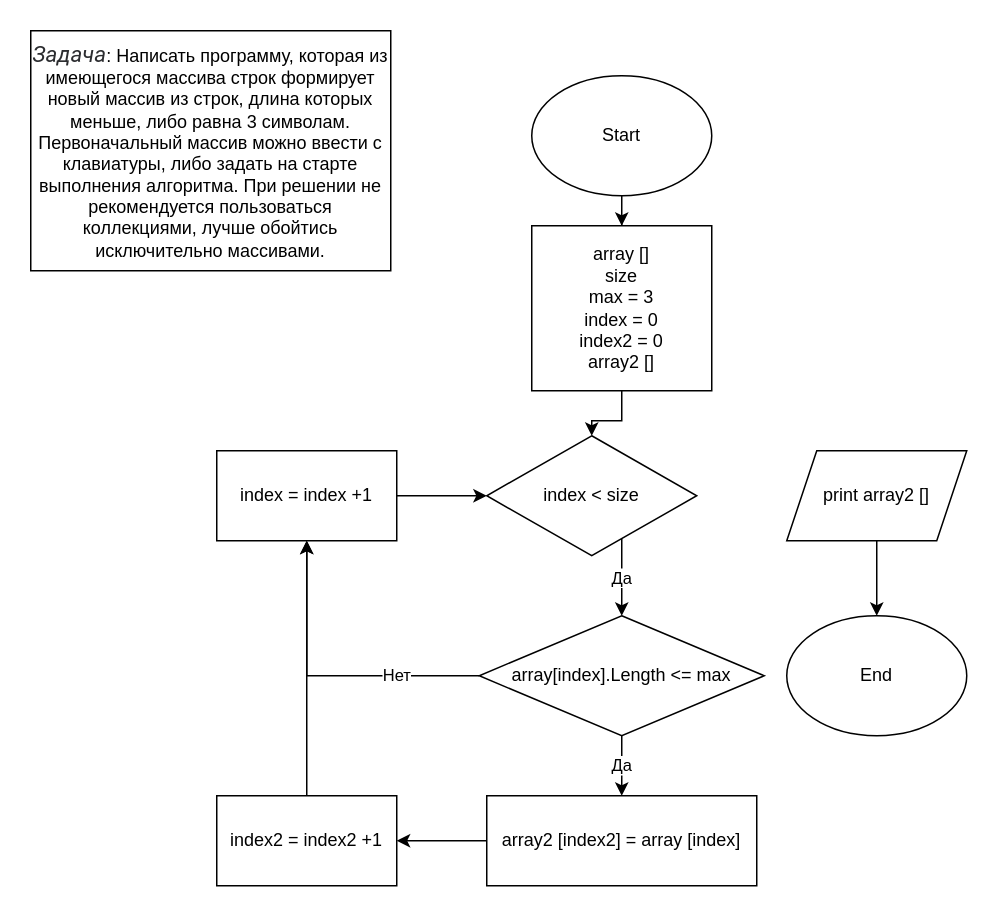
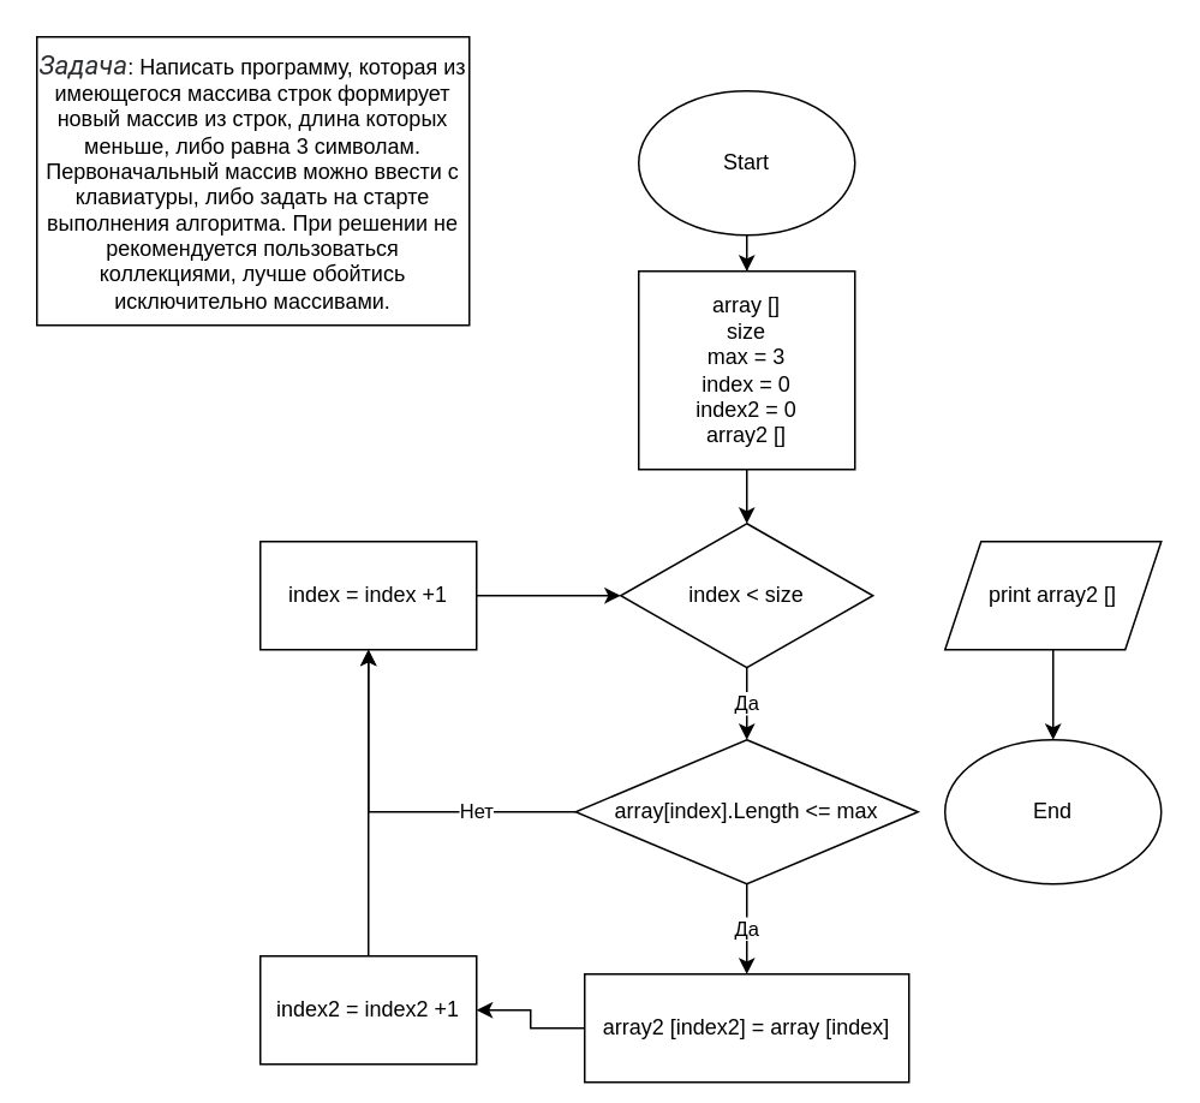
  <mxCell id="0" />
  <mxCell id="1" parent="0" />
  <mxCell id="2" value="" style="edgeStyle=orthogonalEdgeStyle;rounded=0;orthogonalLoop=1;jettySize=auto;html=1;" edge="1" parent="1" source="3" target="7"><mxGeometry relative="1" as="geometry" /></mxCell>
  <mxCell id="3" value="Start" style="ellipse;whiteSpace=wrap;html=1;" vertex="1" parent="1"><mxGeometry x="354" y="50" width="120" height="80" as="geometry" /></mxCell>
  <mxCell id="4" value="&lt;em style=&quot;box-sizing: border-box; color: rgb(44, 45, 48); font-family: Roboto, &amp;quot;San Francisco&amp;quot;, &amp;quot;Helvetica Neue&amp;quot;, Helvetica, Arial; font-size: 15px; text-align: start; background-color: rgb(255, 255, 255);&quot;&gt;Задача&lt;/em&gt;: Написать программу, которая из имеющегося массива строк формирует новый массив из строк, длина которых меньше, либо равна 3 символам. Первоначальный массив можно ввести с клавиатуры, либо задать на старте выполнения алгоритма. При решении не рекомендуется пользоваться коллекциями, лучше обойтись исключительно массивами." style="rounded=0;whiteSpace=wrap;html=1;" vertex="1" parent="1"><mxGeometry x="20" width="240" height="160" as="geometry" y="20" /></mxCell>
  <mxCell id="5" value="End" style="ellipse;whiteSpace=wrap;html=1;" vertex="1" parent="1"><mxGeometry x="524" y="410" width="120" height="80" as="geometry" /></mxCell>
  <mxCell id="6" value="" style="edgeStyle=orthogonalEdgeStyle;rounded=0;orthogonalLoop=1;jettySize=auto;html=1;" edge="1" parent="1" source="7" target="9"><mxGeometry relative="1" as="geometry" /></mxCell>
  <mxCell id="7" value="array []&lt;br&gt;size&lt;br&gt;max = 3&lt;br&gt;index = 0&lt;br&gt;index2 = 0&lt;br&gt;array2 []" style="rounded=0;whiteSpace=wrap;html=1;" vertex="1" parent="1"><mxGeometry x="354" y="150" width="120" height="110" as="geometry" /></mxCell>
  <mxCell id="8" value="Да" style="edgeStyle=orthogonalEdgeStyle;rounded=0;orthogonalLoop=1;jettySize=auto;html=1;" edge="1" parent="1" source="9" target="14"><mxGeometry relative="1" as="geometry"><Array as="points"><mxPoint x="414" y="380" /><mxPoint x="414" y="380" /></Array></mxGeometry></mxCell>
- <mxCell id="9" value="index &amp;lt; size" style="rhombus;whiteSpace=wrap;html=1;" vertex="1" parent="1"><mxGeometry x="324" y="290" width="140" height="80" as="geometry" /></mxCell>
+ <mxCell id="9" value="index &amp;lt; size" style="rhombus;whiteSpace=wrap;html=1;" vertex="1" parent="1"><mxGeometry x="344" y="290" width="140" height="80" as="geometry" /></mxCell>
  <mxCell id="10" value="" style="edgeStyle=orthogonalEdgeStyle;rounded=0;orthogonalLoop=1;jettySize=auto;html=1;" edge="1" parent="1" source="11" target="5"><mxGeometry relative="1" as="geometry" /></mxCell>
  <mxCell id="11" value="print array2 []" style="shape=parallelogram;perimeter=parallelogramPerimeter;whiteSpace=wrap;html=1;fixedSize=1;" vertex="1" parent="1"><mxGeometry x="524" y="300" width="120" height="60" as="geometry" /></mxCell>
  <mxCell id="12" value="Да" style="edgeStyle=orthogonalEdgeStyle;rounded=0;orthogonalLoop=1;jettySize=auto;html=1;" edge="1" parent="1" source="14" target="16"><mxGeometry relative="1" as="geometry" /></mxCell>
  <mxCell id="13" value="Нет" style="edgeStyle=orthogonalEdgeStyle;rounded=0;orthogonalLoop=1;jettySize=auto;html=1;" edge="1" parent="1" source="14" target="20"><mxGeometry x="-0.463" relative="1" as="geometry"><mxPoint as="offset" /></mxGeometry></mxCell>
  <mxCell id="14" value="array[index].Length &amp;lt;= max" style="rhombus;whiteSpace=wrap;html=1;" vertex="1" parent="1"><mxGeometry x="319" y="410" width="190" height="80" as="geometry" /></mxCell>
  <mxCell id="15" value="" style="edgeStyle=orthogonalEdgeStyle;rounded=0;orthogonalLoop=1;jettySize=auto;html=1;" edge="1" parent="1" source="16" target="18"><mxGeometry relative="1" as="geometry" /></mxCell>
- <mxCell id="16" value="array2 [index2] = array [index]" style="rounded=0;whiteSpace=wrap;html=1;" vertex="1" parent="1"><mxGeometry x="324" y="530" width="180" height="60" as="geometry" /></mxCell>
+ <mxCell id="16" value="array2 [index2] = array [index]" style="rounded=0;whiteSpace=wrap;html=1;" vertex="1" parent="1"><mxGeometry x="324" y="540" width="180" height="60" as="geometry" /></mxCell>
  <mxCell id="17" value="" style="edgeStyle=orthogonalEdgeStyle;rounded=0;orthogonalLoop=1;jettySize=auto;html=1;" edge="1" parent="1" source="18" target="20"><mxGeometry relative="1" as="geometry" /></mxCell>
  <mxCell id="18" value="index2 = index2 +1" style="rounded=0;whiteSpace=wrap;html=1;" vertex="1" parent="1"><mxGeometry x="144" y="530" width="120" height="60" as="geometry" /></mxCell>
  <mxCell id="19" value="" style="edgeStyle=orthogonalEdgeStyle;rounded=0;orthogonalLoop=1;jettySize=auto;html=1;" edge="1" parent="1" source="20" target="9"><mxGeometry relative="1" as="geometry" /></mxCell>
  <mxCell id="20" value="index = index +1" style="rounded=0;whiteSpace=wrap;html=1;" vertex="1" parent="1"><mxGeometry x="144" y="300" width="120" height="60" as="geometry" /></mxCell>
